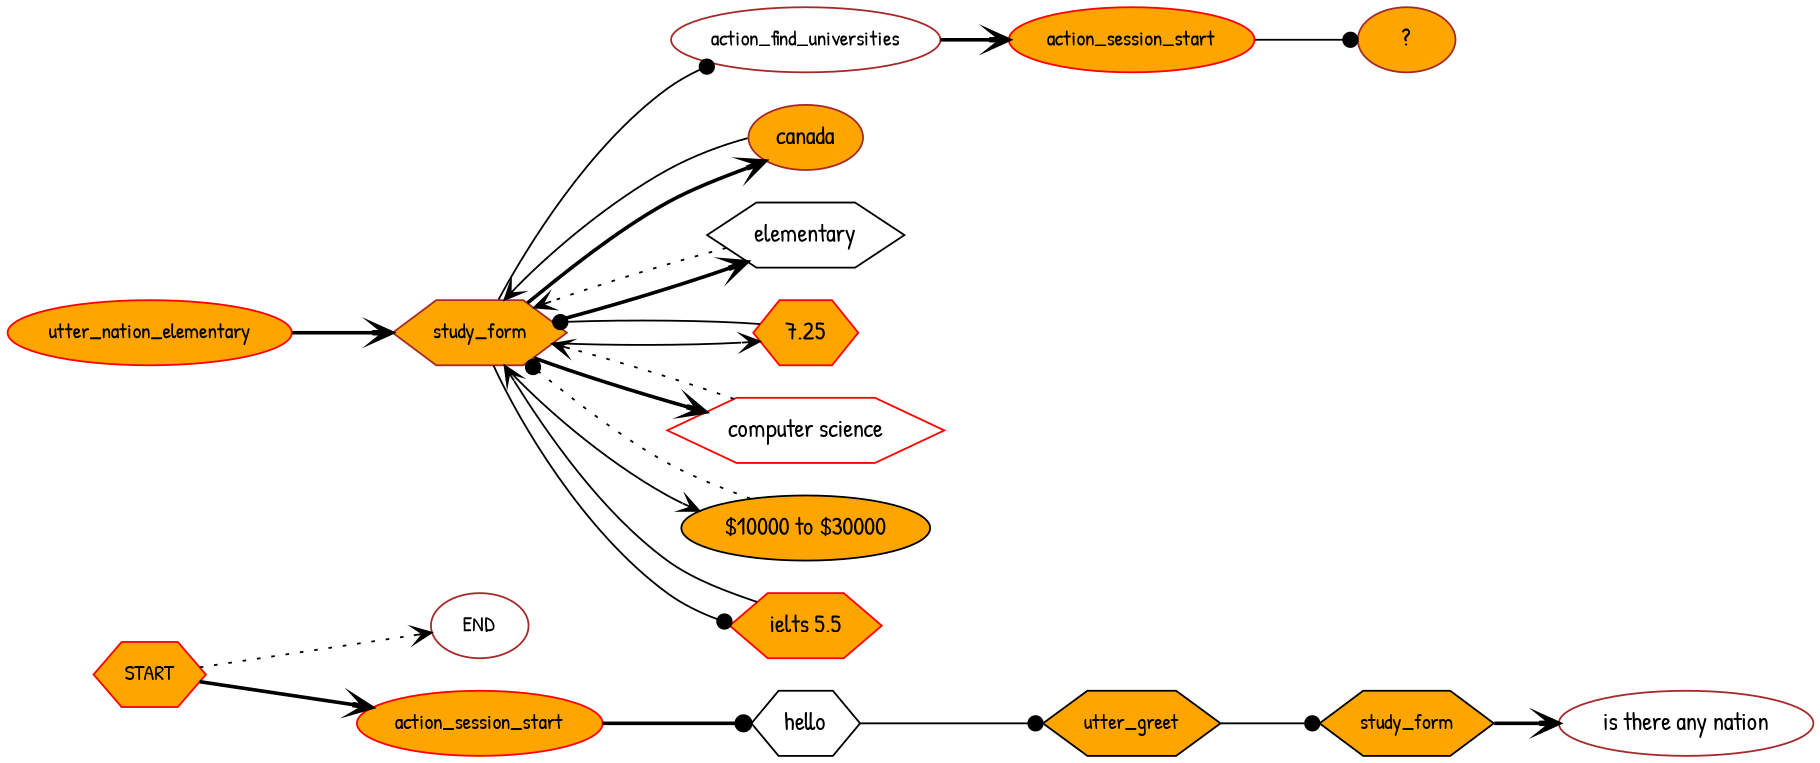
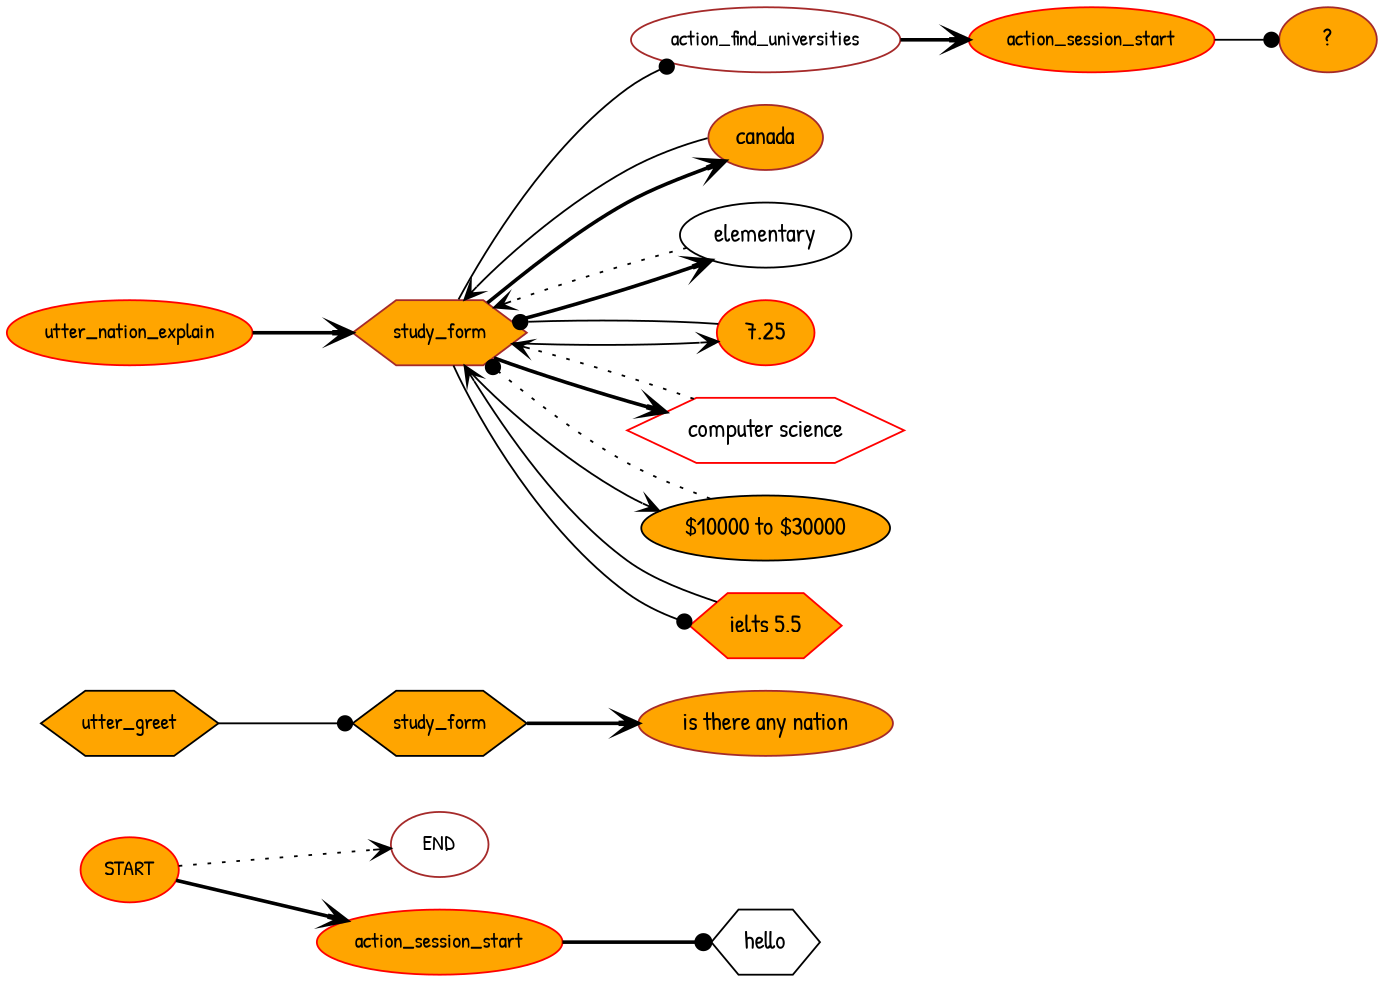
  digraph {
    fontname="Patrick Hand"
    rankdir=LR
    node [color=red fillcolor=orange fontname="Patrick Hand" shape=ellipse style=filled]
    edge [arrowhead=vee fontname="Patrick Hand" style=solid]
-   n1 [fontsize=12 label=START shape=hexagon]
+   n1 [fontsize=12 label=START]
    n2 [color=brown fillcolor=white fontsize=12 label=END]
    n3 [fontsize=12 label=action_session_start]
    n4 [color=black fillcolor=white label=hello shape=hexagon]
    n5 [color=black fontsize=12 label=utter_greet shape=hexagon]
    n6 [color=black fontsize=12 label=study_form shape=hexagon]
-   n7 [color=brown fillcolor=white label="is there any nation"]
-   n8 [fontsize=12 label=utter_nation_elementary]
+   n7 [color=brown label="is there any nation"]
+   n8 [fontsize=12 label=utter_nation_explain]
    n9 [color=brown fontsize=12 label=study_form shape=hexagon]
    n10 [color=brown fillcolor=white fontsize=12 label=action_find_universities]
    n11 [color=brown label=canada]
-   n12 [color=black fillcolor=white label=elementary shape=hexagon]
-   n13 [label=7.25 shape=hexagon]
+   n12 [color=black fillcolor=white label=elementary]
+   n13 [label=7.25]
    n14 [fillcolor=white label="computer science" shape=hexagon]
    n15 [color=black label="$10000 to $30000"]
    n16 [label="ielts 5.5" shape=hexagon]
    n17 [fontsize=12 label=action_session_start]
    n18 [color=brown label="  ?  "]
    n1 -> n2 [style=dotted]
    n1 -> n3 [style=bold]
    n3 -> n4 [arrowhead=dot style=bold]
-   n4 -> n5 [arrowhead=dot]
    n5 -> n6 [arrowhead=dot]
    n6 -> n7 [style=bold]
    n8 -> n9 [style=bold]
    n9 -> n10 [arrowhead=dot]
    n9 -> n11 [style=bold]
    n9 -> n12 [style=bold]
    n9 -> n13
    n9 -> n14 [style=bold]
    n9 -> n15
    n9 -> n16 [arrowhead=dot]
    n10 -> n17 [style=bold]
    n11 -> n9
    n12 -> n9 [style=dotted]
    n13 -> n9 [arrowhead=dot]
    n14 -> n9 [style=dotted]
    n15 -> n9 [arrowhead=dot style=dotted]
    n16 -> n9
    n17 -> n18 [arrowhead=dot]
  }
